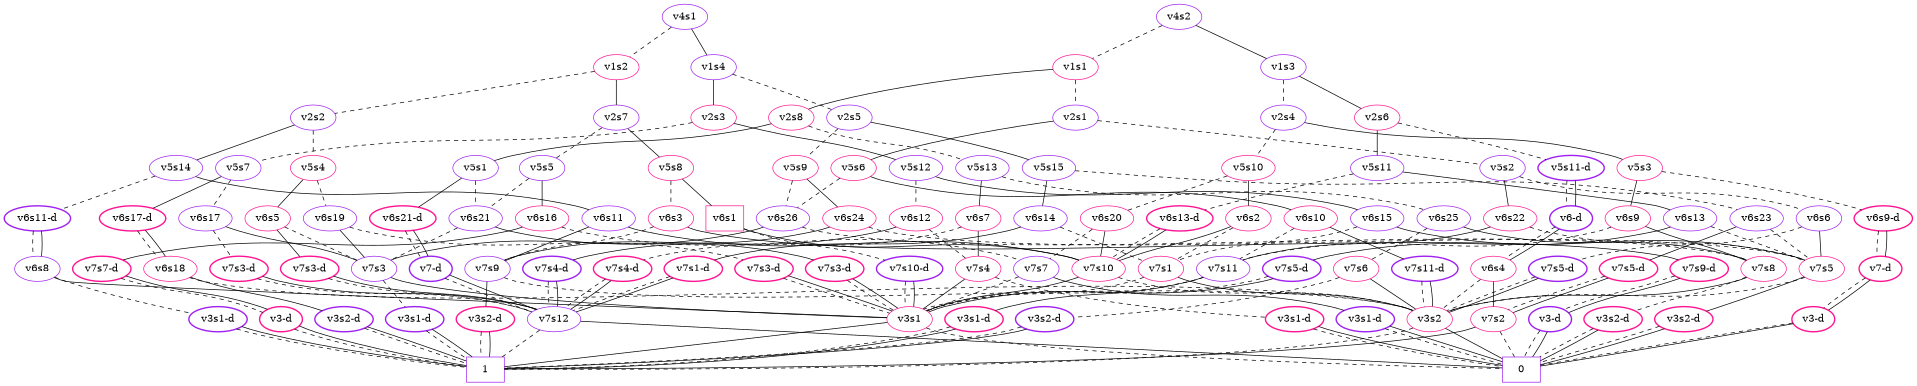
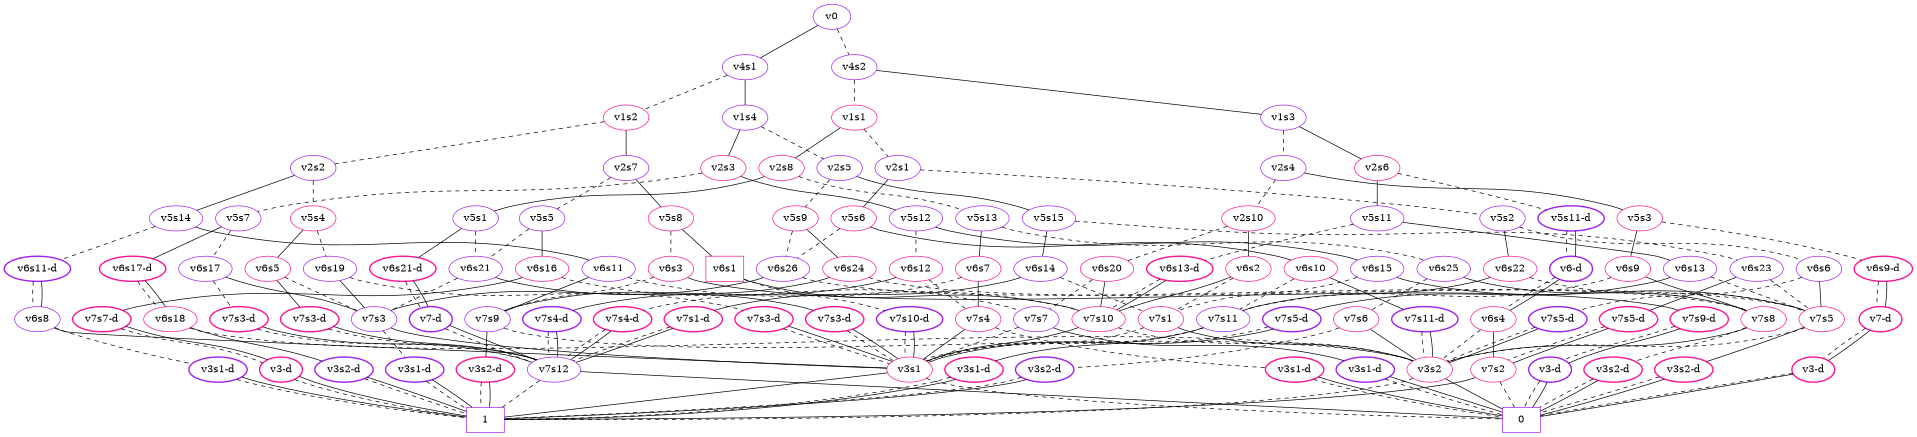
  graph {
    node [color=deeppink]
    edge [style=solid]
+   n1 [color=purple label=v0]
    n2 [color=purple label=v4s1]
    n3 [color=purple label=v4s2]
    n4 [color=purple label=v1s4]
    n5 [label=v1s2]
    n6 [color=purple label=v1s3]
    n7 [label=v1s1]
    n8 [label=v2s3]
    n9 [color=purple label=v2s5]
    n10 [color=purple label=v2s7]
    n11 [color=purple label=v2s2]
    n12 [label=v2s6]
    n13 [color=purple label=v2s4]
    n14 [label=v2s8]
    n15 [color=purple label=v2s1]
    n16 [color=purple label=v5s12]
    n17 [color=purple label=v5s7]
    n18 [color=purple label=v5s15]
    n19 [label=v5s9]
    n20 [label=v5s8]
    n21 [color=purple label=v5s5]
    n22 [color=purple label=v5s14]
    n23 [label=v5s4]
    n24 [color=purple label=v6s15]
    n25 [label=v6s12]
    n26 [label="v6s17-d" style=bold]
    n27 [color=purple label=v6s17]
    n28 [color=purple label=v6s14]
    n29 [color=purple label=v6s23]
    n30 [label=v6s24]
    n31 [color=purple label=v6s26]
    n32 [label=v7s5]
    n33 [label=v7s1]
    n34 [color=purple label="v7s4-d" style=bold]
    n35 [label=v7s4]
    n36 [label=v6s18]
    n37 [color=purple label=v7s3]
    n38 [label="v7s3-d" style=bold]
    n39 [label="v3s2-d" style=bold]
    n40 [label=v3s2]
    n41 [label=v3s1]
    n42 [color=purple label=v7s12]
    n43 [label="v3s1-d" style=bold]
    n44 [color=purple label=0 shape=box]
    n45 [color=purple label=1 shape=box]
    n46 [color=purple label="v3s2-d" style=bold]
    n47 [color=purple label="v3s1-d" style=bold]
    n48 [label="v7s1-d" style=bold]
    n49 [label="v7s5-d" style=bold]
    n50 [color=purple label=v7s9]
    n51 [label=v7s8]
    n52 [label=v7s2]
    n53 [label="v3s2-d" style=bold]
    n54 [label="v3s2-d" style=bold]
    n55 [label=v6s1 shape=box]
    n56 [label=v6s3]
    n57 [label=v6s16]
    n58 [color=purple label=v6s21]
    n59 [color=purple label=v6s11]
    n60 [color=purple label="v6s11-d" style=bold]
    n61 [label=v6s5]
    n62 [color=purple label=v6s19]
    n63 [label=v7s10]
    n64 [color=purple label="v7s10-d" style=bold]
    n65 [label="v7s9-d" style=bold]
    n66 [label="v7s7-d" style=bold]
    n67 [color=purple label=v7s7]
    n68 [label="v7s3-d" style=bold]
    n69 [color=purple label="v3-d" style=bold]
    n70 [label="v3-d" style=bold]
    n71 [color=purple label="v3s1-d" style=bold]
    n72 [color=purple label=v6s8]
    n73 [label="v7s3-d" style=bold]
    n74 [label="v7s3-d" style=bold]
    n75 [color=purple label="v3s1-d" style=bold]
    n76 [color=purple label=v5s11]
    n77 [color=purple label="v5s11-d" style=bold]
    n78 [label=v5s3]
-   n79 [label=v5s10]
+   n79 [label=v2s10]
    n80 [color=purple label=v5s1]
    n81 [color=purple label=v5s13]
    n82 [label=v5s6]
    n83 [color=purple label=v5s2]
    n84 [color=purple label=v6s13]
    n85 [label="v6s13-d" style=bold]
    n86 [color=purple label="v6-d" style=bold]
    n87 [label=v6s9]
    n88 [label="v6s9-d" style=bold]
    n89 [label=v6s2]
    n90 [label=v6s20]
    n91 [color=purple label="v7s5-d" style=bold]
    n92 [label=v6s4]
    n93 [color=purple label=v7s11]
    n94 [label="v7-d" style=bold]
    n95 [label="v3s1-d" style=bold]
    n96 [label="v3-d" style=bold]
    n97 [label="v6s21-d" style=bold]
    n98 [label=v6s7]
    n99 [color=purple label=v6s25]
    n100 [label=v6s10]
    n101 [label=v6s22]
    n102 [color=purple label=v6s6]
    n103 [color=purple label="v7-d" style=bold]
    n104 [label="v7s4-d" style=bold]
    n105 [label=v7s6]
    n106 [color=purple label="v3s2-d" style=bold]
    n107 [color=purple label="v7s11-d" style=bold]
    n108 [color=purple label="v7s5-d" style=bold]
+   n1 -- n2
+   n1 -- n3 [style=dashed]
    n2 -- n4
    n2 -- n5 [style=dashed]
    n3 -- n6
    n3 -- n7 [style=dashed]
    n4 -- n8
    n4 -- n9 [style=dashed]
    n5 -- n10
    n5 -- n11 [style=dashed]
    n6 -- n12
    n6 -- n13 [style=dashed]
    n7 -- n14
    n7 -- n15 [style=dashed]
    n8 -- n16
    n8 -- n17 [style=dashed]
    n9 -- n18
    n9 -- n19 [style=dashed]
    n10 -- n20
    n10 -- n21 [style=dashed]
    n11 -- n22
    n11 -- n23 [style=dashed]
    n12 -- n76
    n12 -- n77 [style=dashed]
    n13 -- n78
    n13 -- n79 [style=dashed]
    n14 -- n80
    n14 -- n81 [style=dashed]
    n15 -- n82
    n15 -- n83 [style=dashed]
    n16 -- n24
    n16 -- n25 [style=dashed]
    n17 -- n26
    n17 -- n27 [style=dashed]
    n18 -- n28
    n18 -- n29 [style=dashed]
    n19 -- n30
    n19 -- n31 [style=dashed]
    n20 -- n55
    n20 -- n56 [style=dashed]
    n21 -- n57
    n21 -- n58 [style=dashed]
    n22 -- n59
    n22 -- n60 [style=dashed]
    n23 -- n61
    n23 -- n62 [style=dashed]
    n24 -- n32
    n24 -- n33 [style=dashed]
    n25 -- n34
    n25 -- n35 [style=dashed]
    n26 -- n36 [style=dashed]
    n26 -- n36
    n27 -- n37
    n27 -- n38 [style=dashed]
    n28 -- n33 [style=dashed]
    n28 -- n48
    n29 -- n32 [style=dashed]
    n29 -- n49
    n30 -- n32 [style=dashed]
    n30 -- n50
    n31 -- n37
    n31 -- n51 [style=dashed]
    n32 -- n39
    n32 -- n40 [style=dashed]
    n33 -- n40
    n33 -- n41 [style=dashed]
    n34 -- n42 [style=dashed]
    n34 -- n42
    n35 -- n41
    n35 -- n43 [style=dashed]
    n36 -- n40 [style=dashed]
    n36 -- n46
    n37 -- n41
    n37 -- n47 [style=dashed]
    n38 -- n42 [style=dashed]
    n38 -- n42
    n39 -- n44 [style=dashed]
    n39 -- n44
    n40 -- n44
    n40 -- n45 [style=dashed]
    n41 -- n44 [style=dashed]
    n41 -- n45
    n42 -- n44
    n42 -- n45 [style=dashed]
    n43 -- n44 [style=dashed]
    n43 -- n44
    n46 -- n45 [style=dashed]
    n46 -- n45
    n47 -- n45 [style=dashed]
    n47 -- n45
    n48 -- n42 [style=dashed]
    n48 -- n42
    n49 -- n52 [style=dashed]
    n49 -- n52
    n50 -- n40 [style=dashed]
    n50 -- n53
    n51 -- n40
    n51 -- n54 [style=dashed]
    n52 -- n44 [style=dashed]
    n52 -- n45
    n53 -- n45 [style=dashed]
    n53 -- n45
    n54 -- n44 [style=dashed]
    n54 -- n44
    n55 -- n63
    n55 -- n64 [style=dashed]
    n56 -- n50 [style=dashed]
    n56 -- n65
    n57 -- n66
    n57 -- n67 [style=dashed]
    n58 -- n37 [style=dashed]
    n58 -- n68
    n59 -- n50
-   n59 -- n63
+   n59 -- n63 [style=dashed]
    n60 -- n72 [style=dashed]
    n60 -- n72
    n61 -- n37 [style=dashed]
    n61 -- n73
    n62 -- n37
    n62 -- n74 [style=dashed]
    n63 -- n40 [style=dashed]
    n63 -- n41
    n64 -- n41 [style=dashed]
    n64 -- n41
    n65 -- n69 [style=dashed]
    n65 -- n69
    n66 -- n70 [style=dashed]
    n66 -- n70
    n67 -- n41 [style=dashed]
    n67 -- n71
    n68 -- n41 [style=dashed]
    n68 -- n41
    n69 -- n44 [style=dashed]
    n69 -- n44
    n70 -- n45 [style=dashed]
    n70 -- n45
    n71 -- n44 [style=dashed]
    n71 -- n44
    n72 -- n41
    n72 -- n75 [style=dashed]
    n73 -- n42 [style=dashed]
    n73 -- n42
    n74 -- n41 [style=dashed]
    n74 -- n41
    n75 -- n45 [style=dashed]
    n75 -- n45
    n76 -- n84
    n76 -- n85 [style=dashed]
    n77 -- n86 [style=dashed]
    n77 -- n86
    n78 -- n87
    n78 -- n88 [style=dashed]
    n79 -- n89
    n79 -- n90 [style=dashed]
    n80 -- n58 [style=dashed]
    n80 -- n97
    n81 -- n98
    n81 -- n99 [style=dashed]
    n82 -- n31 [style=dashed]
    n82 -- n100
    n83 -- n101
    n83 -- n102 [style=dashed]
    n84 -- n32 [style=dashed]
    n84 -- n91
    n85 -- n63 [style=dashed]
    n85 -- n63
    n86 -- n92 [style=dashed]
    n86 -- n92
    n87 -- n51
    n87 -- n93 [style=dashed]
    n88 -- n94 [style=dashed]
    n88 -- n94
    n89 -- n33 [style=dashed]
    n89 -- n63
    n90 -- n63
    n90 -- n67 [style=dashed]
    n91 -- n41 [style=dashed]
    n91 -- n41
    n92 -- n40 [style=dashed]
    n92 -- n52
    n93 -- n41 [style=dashed]
    n93 -- n95
    n94 -- n96 [style=dashed]
    n94 -- n96
    n95 -- n45 [style=dashed]
    n95 -- n45
    n96 -- n44 [style=dashed]
    n96 -- n44
    n97 -- n103 [style=dashed]
    n97 -- n103
    n98 -- n35
    n98 -- n104 [style=dashed]
    n99 -- n51
    n99 -- n105 [style=dashed]
    n100 -- n93 [style=dashed]
    n100 -- n107
    n101 -- n32 [style=dashed]
    n101 -- n93
    n102 -- n32
    n102 -- n108 [style=dashed]
    n103 -- n42 [style=dashed]
    n103 -- n42
    n104 -- n42 [style=dashed]
    n104 -- n42
    n105 -- n40
    n105 -- n106 [style=dashed]
    n106 -- n45 [style=dashed]
    n106 -- n45
    n107 -- n40 [style=dashed]
    n107 -- n40
    n108 -- n40 [style=dashed]
    n108 -- n40
  }
